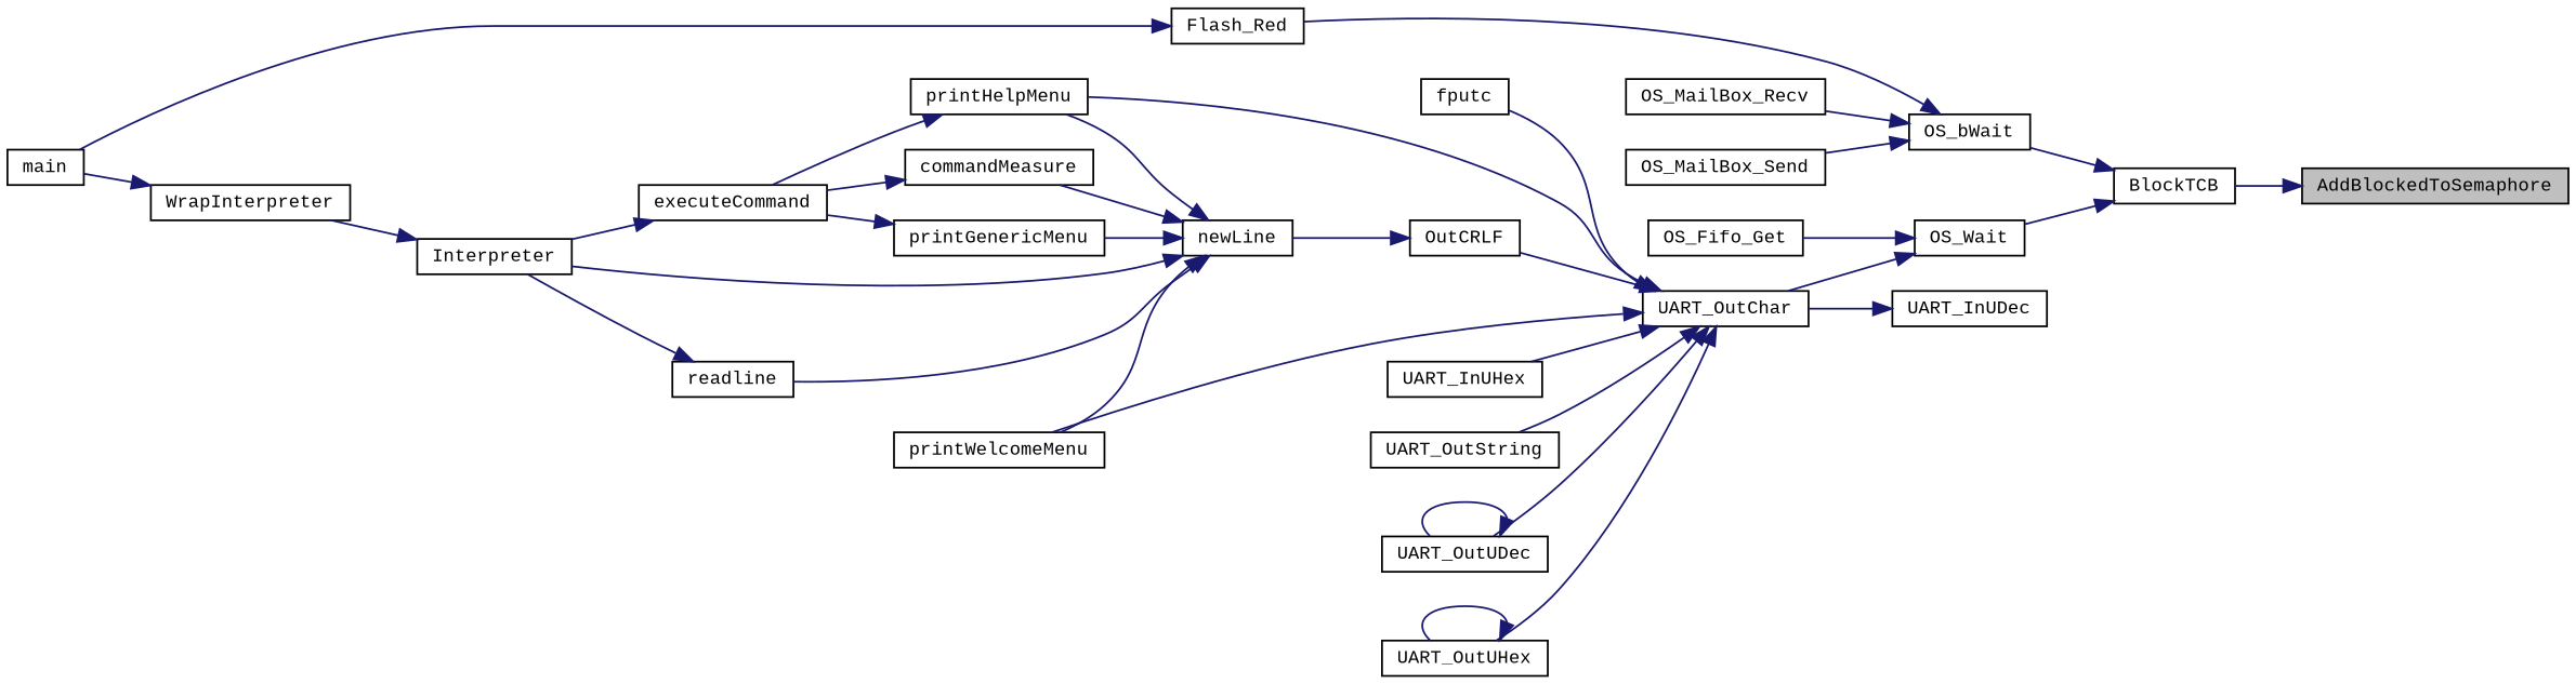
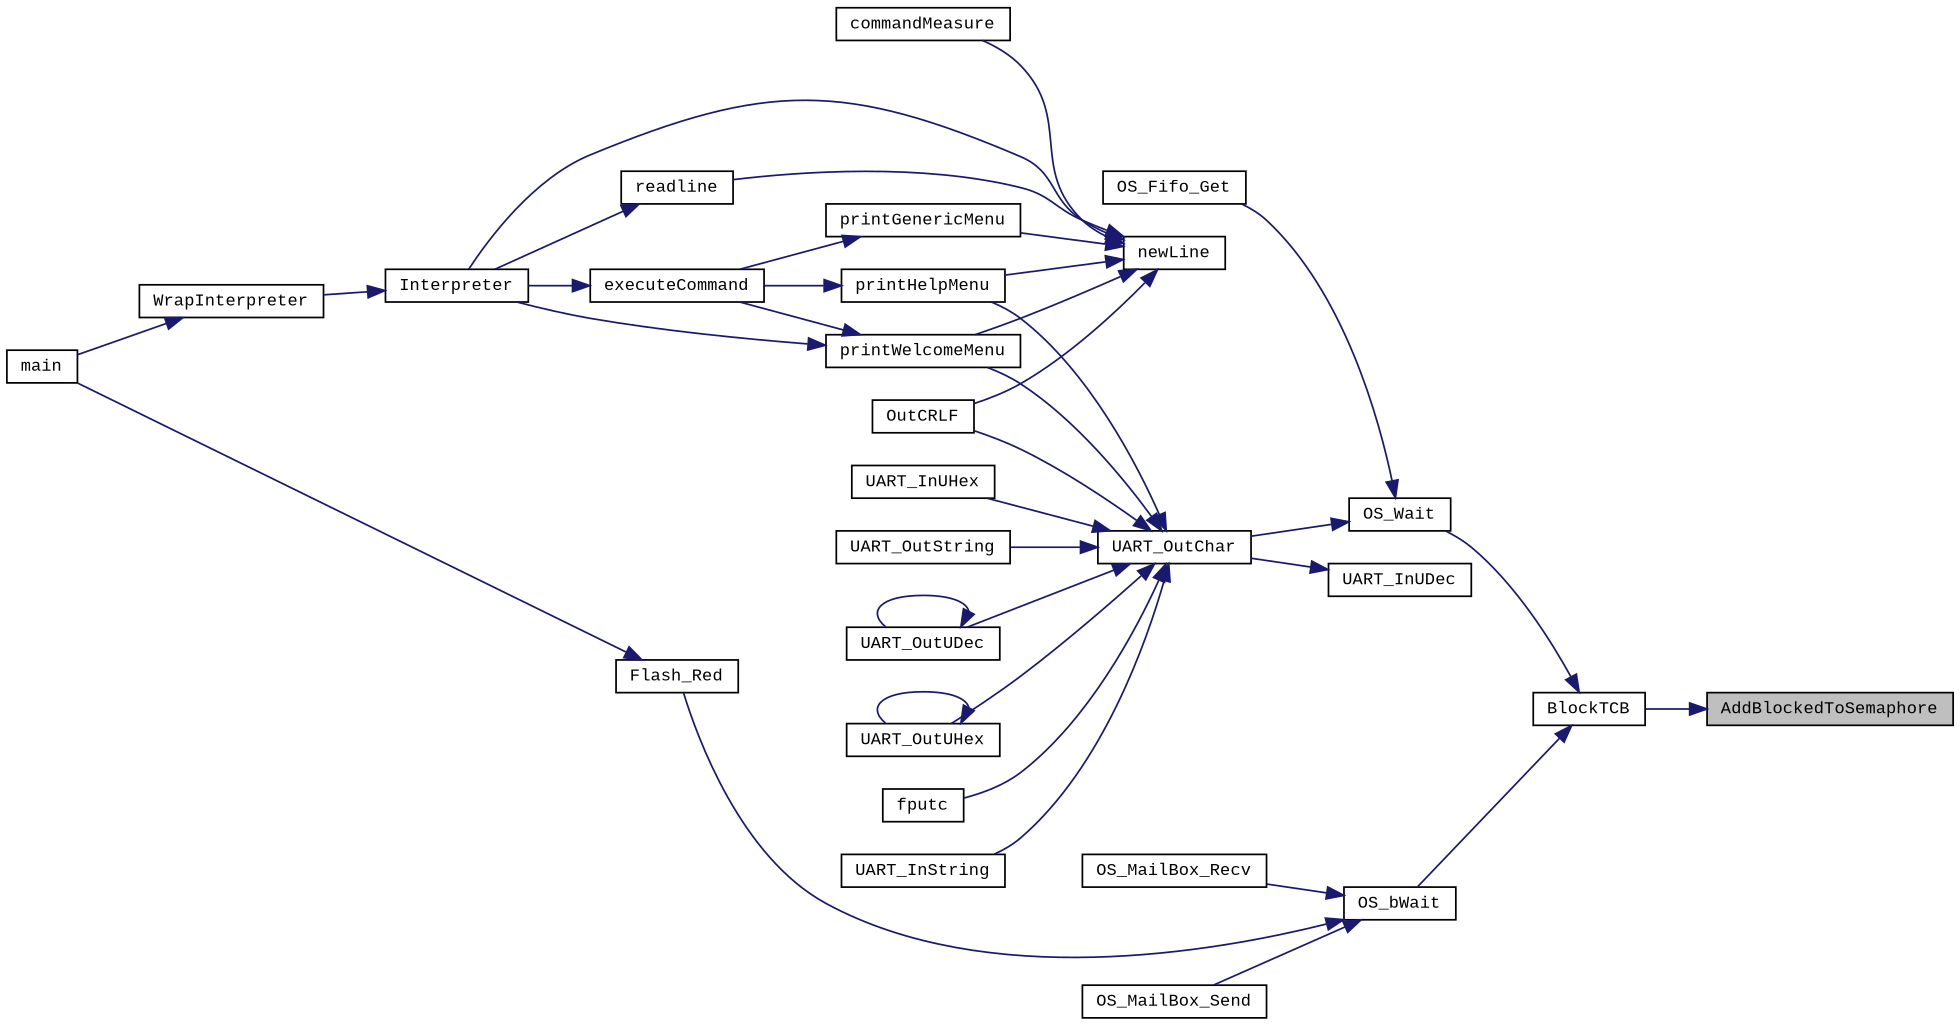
  digraph {
    fontname="Liberation Mono"
    rankdir=RL
    node [color=black fillcolor=white fontname="Liberation Mono" fontsize=10 shape=record style=filled]
    edge [color=midnightblue dir=back fontname="Liberation Mono" fontsize=10 labelfontname=Helvetica labelfontsize=10 style=solid]
    n1 [fillcolor=grey75 fontcolor=black height=0.2 label=AddBlockedToSemaphore width=0.4]
    n2 [height=0.2 label=BlockTCB width=0.4]
    n3 [height=0.2 label=OS_bWait width=0.4]
    n4 [height=0.2 label=OS_Wait width=0.4]
    n5 [height=0.2 label=Flash_Red width=0.4]
    n6 [height=0.2 label=OS_MailBox_Recv width=0.4]
    n7 [height=0.2 label=OS_MailBox_Send width=0.4]
    n8 [height=0.2 label=OS_Fifo_Get width=0.4]
    n9 [height=0.2 label=UART_OutChar width=0.4]
    n10 [height=0.2 label=main width=0.4]
    n11 [height=0.2 label=fputc width=0.4]
    n12 [height=0.2 label=OutCRLF width=0.4]
    n13 [height=0.2 label=printHelpMenu width=0.4]
    n14 [height=0.2 label=printWelcomeMenu width=0.4]
+   n15 [height=0.2 label=UART_InString width=0.4]
    n16 [height=0.2 label=UART_InUHex width=0.4]
    n17 [height=0.2 label=UART_OutString width=0.4]
    n18 [height=0.2 label=UART_OutUDec width=0.4]
    n19 [height=0.2 label=UART_OutUHex width=0.4]
    n20 [height=0.2 label=newLine width=0.4]
    n21 [height=0.2 label=executeCommand width=0.4]
    n22 [height=0.2 label=Interpreter width=0.4]
    n23 [height=0.2 label=UART_InUDec width=0.4]
    n24 [height=0.2 label=commandMeasure width=0.4]
    n25 [height=0.2 label=printGenericMenu width=0.4]
    n26 [height=0.2 label=readline width=0.4]
    n27 [height=0.2 label=WrapInterpreter width=0.4]
    n1 -> n2
    n2 -> n3
    n2 -> n4
    n3 -> n5
    n3 -> n6
    n3 -> n7
    n4 -> n8
    n4 -> n9
    n5 -> n10
    n9 -> n11
    n9 -> n12
    n9 -> n13
    n9 -> n14
+   n9 -> n15
    n9 -> n16
    n9 -> n17
    n9 -> n18
    n9 -> n19
-   n12 -> n20
+   n20 -> n12
    n13 -> n21
+   n14 -> n22
    n18 -> n18
    n19 -> n19
    n20 -> n13
    n20 -> n14
    n20 -> n22
    n20 -> n24
    n20 -> n25
    n20 -> n26
    n21 -> n22
    n22 -> n27
    n23 -> n9
-   n24 -> n21
+   n14 -> n21
    n25 -> n21
    n26 -> n22
    n27 -> n10
  }
